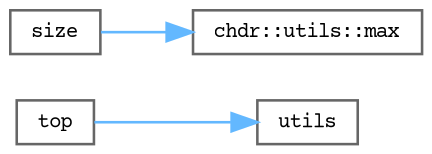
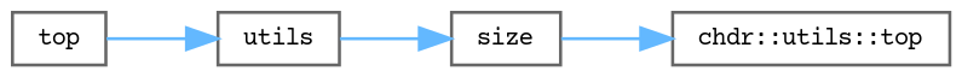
  digraph {
    fontname="Courier Prime"
    rankdir=LR
    node [color=grey40 fillcolor=white fontname="Courier Prime" fontsize=8 shape=box style=filled]
    edge [color=steelblue1 fontname="Courier Prime" fontsize=8 labelfontname=Helvetica labelfontsize=8 style=solid]
    n1 [height=0.2 label=top width=0.4]
    n2 [height=0.2 label=utils width=0.4]
    n3 [height=0.2 label=size width=0.4]
-   n4 [height=0.2 label="chdr::utils::max" width=0.4]
+   n4 [height=0.2 label="chdr::utils::top" width=0.4]
    n1 -> n2
+   n2 -> n3
    n3 -> n4
  }
